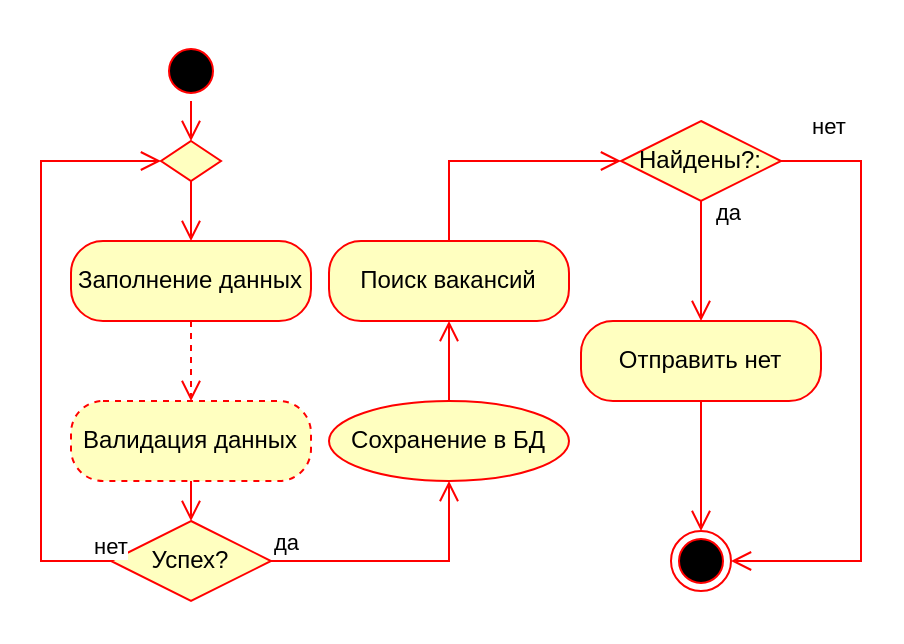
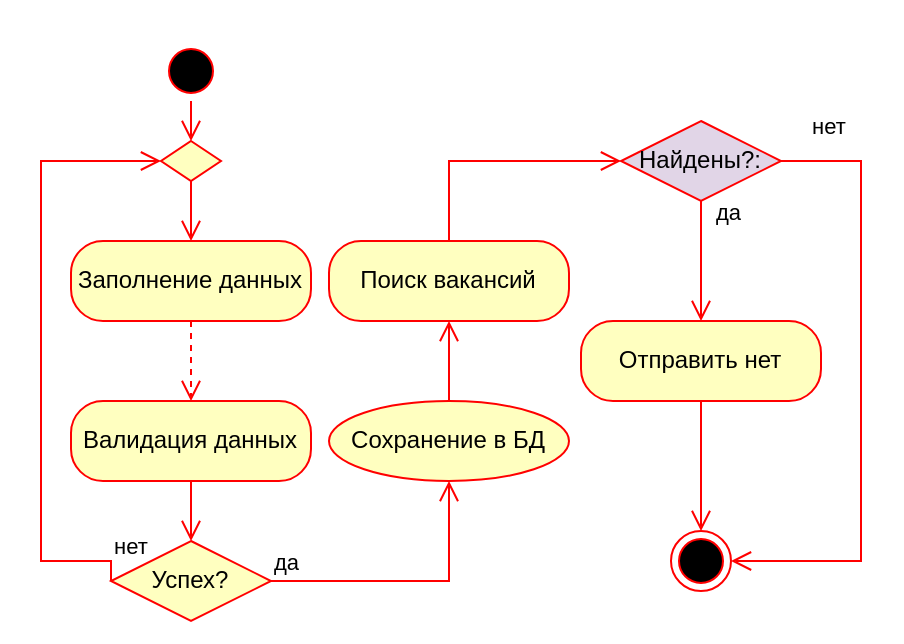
  <mxCell id="0" />
  <mxCell id="1" parent="0" />
  <mxCell id="2" value="" style="ellipse;html=1;shape=startState;fillColor=#000000;strokeColor=#ff0000;" vertex="1" parent="1"><mxGeometry x="80" y="20" width="30" height="30" as="geometry" /></mxCell>
  <mxCell id="3" value="" style="html=1;verticalAlign=bottom;endArrow=open;endSize=8;strokeColor=#ff0000;rounded=0;entryX=0.5;entryY=0;entryDx=0;entryDy=0;edgeStyle=orthogonalEdgeStyle;" edge="1" source="2" parent="1" target="11"><mxGeometry relative="1" as="geometry"><mxPoint x="95" y="90" as="targetPoint" /></mxGeometry></mxCell>
  <mxCell id="4" value="Заполнение данных" style="rounded=1;whiteSpace=wrap;html=1;arcSize=40;fontColor=#000000;fillColor=#ffffc0;strokeColor=#ff0000;" vertex="1" parent="1"><mxGeometry x="35" y="120" width="120" height="40" as="geometry" /></mxCell>
  <mxCell id="5" value="" style="html=1;verticalAlign=bottom;endArrow=open;endSize=8;strokeColor=#ff0000;rounded=0;edgeStyle=orthogonalEdgeStyle;dashed=1;" edge="1" source="4" parent="1" target="6"><mxGeometry relative="1" as="geometry"><mxPoint x="80" y="230" as="targetPoint" /></mxGeometry></mxCell>
- <mxCell id="6" value="Валидация данных" style="rounded=1;whiteSpace=wrap;html=1;arcSize=40;fontColor=#000000;fillColor=#ffffc0;strokeColor=#ff0000;dashed=1;" vertex="1" parent="1"><mxGeometry x="35" y="200" width="120" height="40" as="geometry" /></mxCell>
+ <mxCell id="6" value="Валидация данных" style="rounded=1;whiteSpace=wrap;html=1;arcSize=40;fontColor=#000000;fillColor=#ffffc0;strokeColor=#ff0000;" vertex="1" parent="1"><mxGeometry x="35" y="200" width="120" height="40" as="geometry" /></mxCell>
  <mxCell id="7" value="" style="html=1;verticalAlign=bottom;endArrow=open;endSize=8;strokeColor=#ff0000;rounded=0;entryX=0.5;entryY=0;entryDx=0;entryDy=0;edgeStyle=orthogonalEdgeStyle;" edge="1" source="6" parent="1" target="8"><mxGeometry relative="1" as="geometry"><mxPoint x="100" y="340" as="targetPoint" /></mxGeometry></mxCell>
- <mxCell id="8" value="Успех?" style="rhombus;whiteSpace=wrap;html=1;fontColor=#000000;fillColor=#ffffc0;strokeColor=#ff0000;" vertex="1" parent="1"><mxGeometry x="55" y="260" width="80" height="40" as="geometry" /></mxCell>
+ <mxCell id="8" value="Успех?" style="rhombus;whiteSpace=wrap;html=1;fontColor=#000000;fillColor=#ffffc0;strokeColor=#ff0000;" vertex="1" parent="1"><mxGeometry x="55" y="270" width="80" height="40" as="geometry" /></mxCell>
  <mxCell id="9" value="да" style="edgeStyle=orthogonalEdgeStyle;html=1;align=left;verticalAlign=bottom;endArrow=open;endSize=8;strokeColor=#ff0000;rounded=0;" edge="1" source="8" parent="1" target="13"><mxGeometry x="-1" relative="1" as="geometry"><mxPoint x="280" y="370" as="targetPoint" /></mxGeometry></mxCell>
  <mxCell id="10" value="нет" style="html=1;align=left;verticalAlign=top;endArrow=open;endSize=8;strokeColor=#ff0000;rounded=0;exitX=0;exitY=0.5;exitDx=0;exitDy=0;edgeStyle=orthogonalEdgeStyle;entryX=0;entryY=0.5;entryDx=0;entryDy=0;" edge="1" source="8" parent="1" target="11"><mxGeometry x="-0.932" y="-20" relative="1" as="geometry"><mxPoint x="10" y="110" as="targetPoint" /><Array as="points"><mxPoint x="20" y="280" /><mxPoint x="20" y="80" /></Array><mxPoint as="offset" /></mxGeometry></mxCell>
  <mxCell id="11" value="" style="rhombus;whiteSpace=wrap;html=1;fontColor=#000000;fillColor=#ffffc0;strokeColor=#ff0000;" vertex="1" parent="1"><mxGeometry x="80" y="70" width="30" height="20" as="geometry" /></mxCell>
  <mxCell id="12" value="" style="edgeStyle=orthogonalEdgeStyle;html=1;align=left;verticalAlign=top;endArrow=open;endSize=8;strokeColor=#ff0000;rounded=0;" edge="1" source="11" parent="1" target="4"><mxGeometry x="-1" relative="1" as="geometry"><mxPoint x="240" y="140" as="targetPoint" /></mxGeometry></mxCell>
  <mxCell id="13" value="Сохранение в БД" style="ellipse;whiteSpace=wrap;html=1;arcSize=40;fontColor=#000000;fillColor=#ffffc0;strokeColor=#ff0000;" vertex="1" parent="1"><mxGeometry x="164" y="200" width="120" height="40" as="geometry" /></mxCell>
  <mxCell id="14" value="" style="edgeStyle=orthogonalEdgeStyle;html=1;verticalAlign=bottom;endArrow=open;endSize=8;strokeColor=#ff0000;rounded=0;" edge="1" source="13" parent="1" target="15"><mxGeometry relative="1" as="geometry"><mxPoint x="360" y="370" as="targetPoint" /></mxGeometry></mxCell>
  <mxCell id="15" value="Поиск вакансий" style="rounded=1;whiteSpace=wrap;html=1;arcSize=40;fontColor=#000000;fillColor=#ffffc0;strokeColor=#ff0000;" vertex="1" parent="1"><mxGeometry x="164" y="120" width="120" height="40" as="geometry" /></mxCell>
  <mxCell id="16" value="" style="edgeStyle=orthogonalEdgeStyle;html=1;verticalAlign=bottom;endArrow=open;endSize=8;strokeColor=#ff0000;rounded=0;" edge="1" source="15" parent="1" target="17"><mxGeometry relative="1" as="geometry"><mxPoint x="470" y="340" as="targetPoint" /><Array as="points"><mxPoint x="224" y="80" /></Array></mxGeometry></mxCell>
- <mxCell id="17" value="Найдены?:" style="rhombus;whiteSpace=wrap;html=1;fontColor=#000000;fillColor=#ffffc0;strokeColor=#ff0000;" vertex="1" parent="1"><mxGeometry x="310" y="60" width="80" height="40" as="geometry" /></mxCell>
+ <mxCell id="17" value="Найдены?:" style="rhombus;whiteSpace=wrap;html=1;fontColor=#000000;fillColor=#e1d5e7;strokeColor=#ff0000;" vertex="1" parent="1"><mxGeometry x="310" y="60" width="80" height="40" as="geometry" /></mxCell>
  <mxCell id="18" value="да" style="edgeStyle=orthogonalEdgeStyle;html=1;align=left;verticalAlign=bottom;endArrow=open;endSize=8;strokeColor=#ff0000;rounded=0;entryX=0.5;entryY=0;entryDx=0;entryDy=0;exitX=0.5;exitY=1;exitDx=0;exitDy=0;" edge="1" source="17" parent="1" target="20"><mxGeometry x="-0.5" y="6" relative="1" as="geometry"><mxPoint x="690" y="290" as="targetPoint" /><Array as="points"><mxPoint x="350" y="150" /><mxPoint x="350" y="150" /></Array><mxPoint as="offset" /></mxGeometry></mxCell>
  <mxCell id="19" value="нет" style="edgeStyle=orthogonalEdgeStyle;html=1;align=left;verticalAlign=top;endArrow=open;endSize=8;strokeColor=#ff0000;rounded=0;exitX=1;exitY=0.5;exitDx=0;exitDy=0;entryX=1;entryY=0.5;entryDx=0;entryDy=0;" edge="1" source="17" parent="1" target="22"><mxGeometry x="-0.907" y="30" relative="1" as="geometry"><mxPoint x="360" y="285" as="targetPoint" /><Array as="points"><mxPoint x="430" y="80" /><mxPoint x="430" y="280" /></Array><mxPoint as="offset" /></mxGeometry></mxCell>
  <mxCell id="20" value="Отправить нет" style="rounded=1;whiteSpace=wrap;html=1;arcSize=40;fontColor=#000000;fillColor=#ffffc0;strokeColor=#ff0000;" vertex="1" parent="1"><mxGeometry x="290" y="160" width="120" height="40" as="geometry" /></mxCell>
  <mxCell id="21" value="" style="edgeStyle=orthogonalEdgeStyle;html=1;verticalAlign=bottom;endArrow=open;endSize=8;strokeColor=#ff0000;rounded=0;" edge="1" source="20" parent="1" target="22"><mxGeometry relative="1" as="geometry"><mxPoint x="670" y="330" as="targetPoint" /></mxGeometry></mxCell>
  <mxCell id="22" value="" style="ellipse;html=1;shape=endState;fillColor=#000000;strokeColor=#ff0000;" vertex="1" parent="1"><mxGeometry x="335" y="265" width="30" height="30" as="geometry" /></mxCell>
